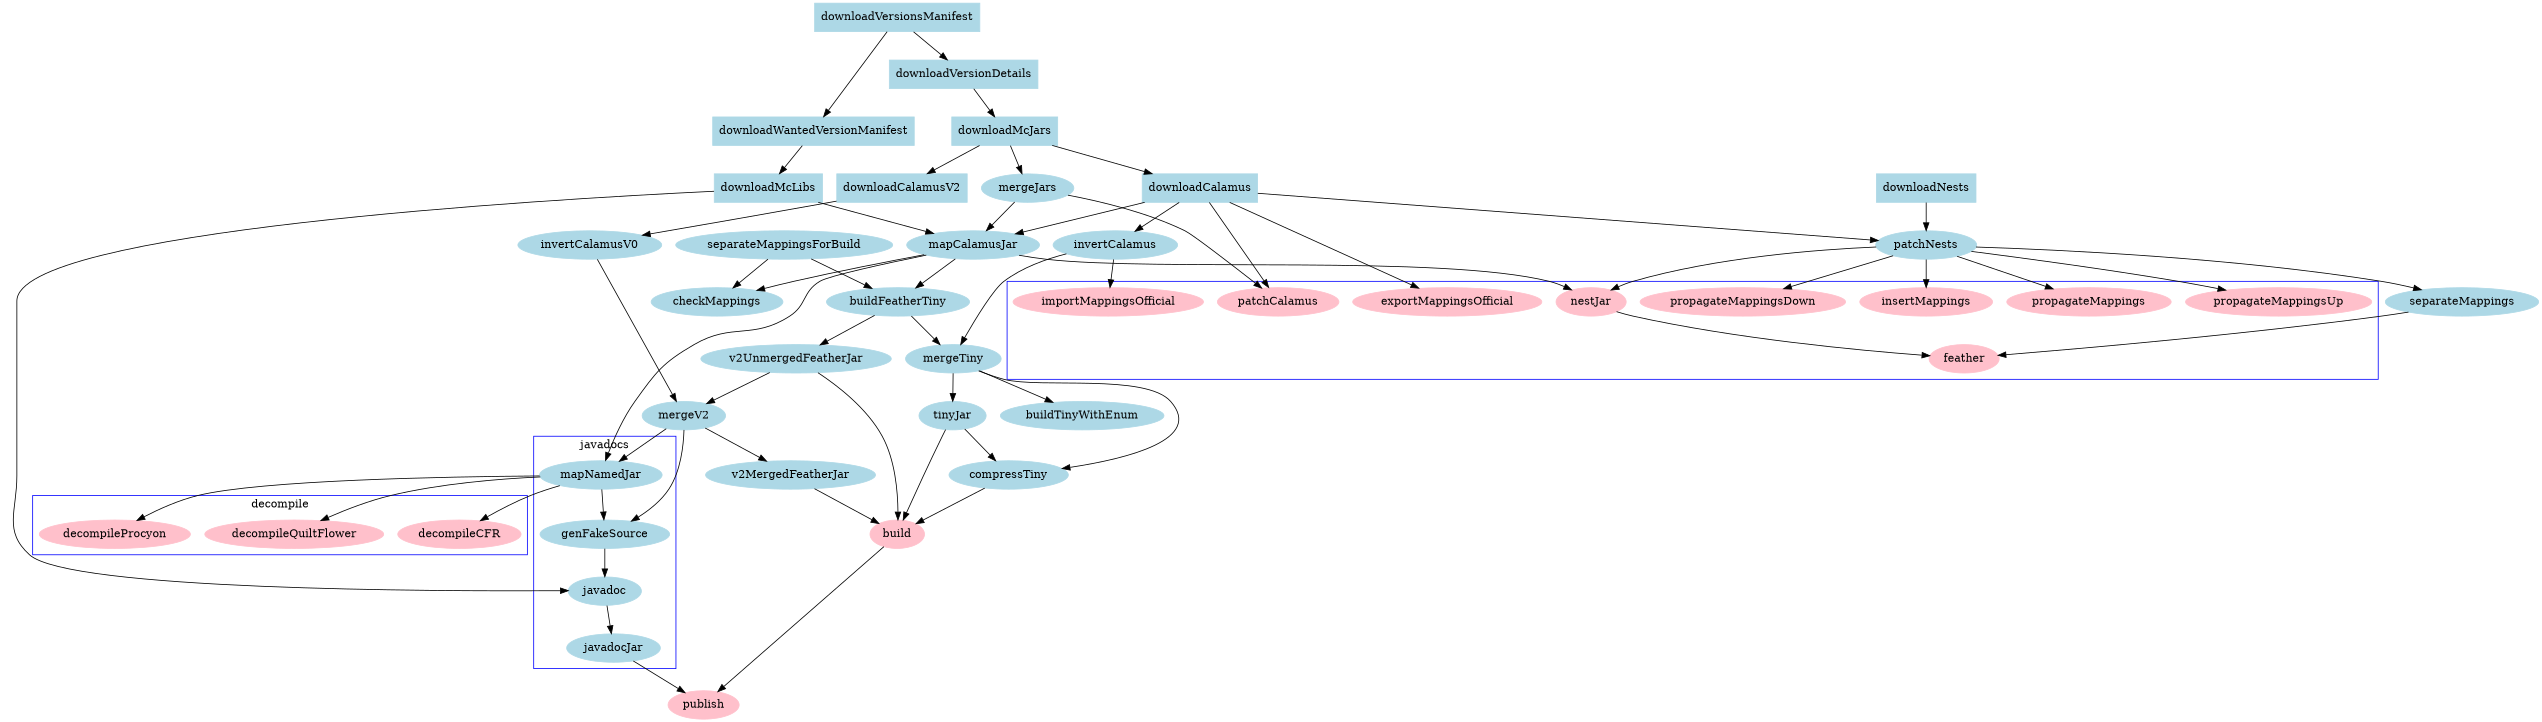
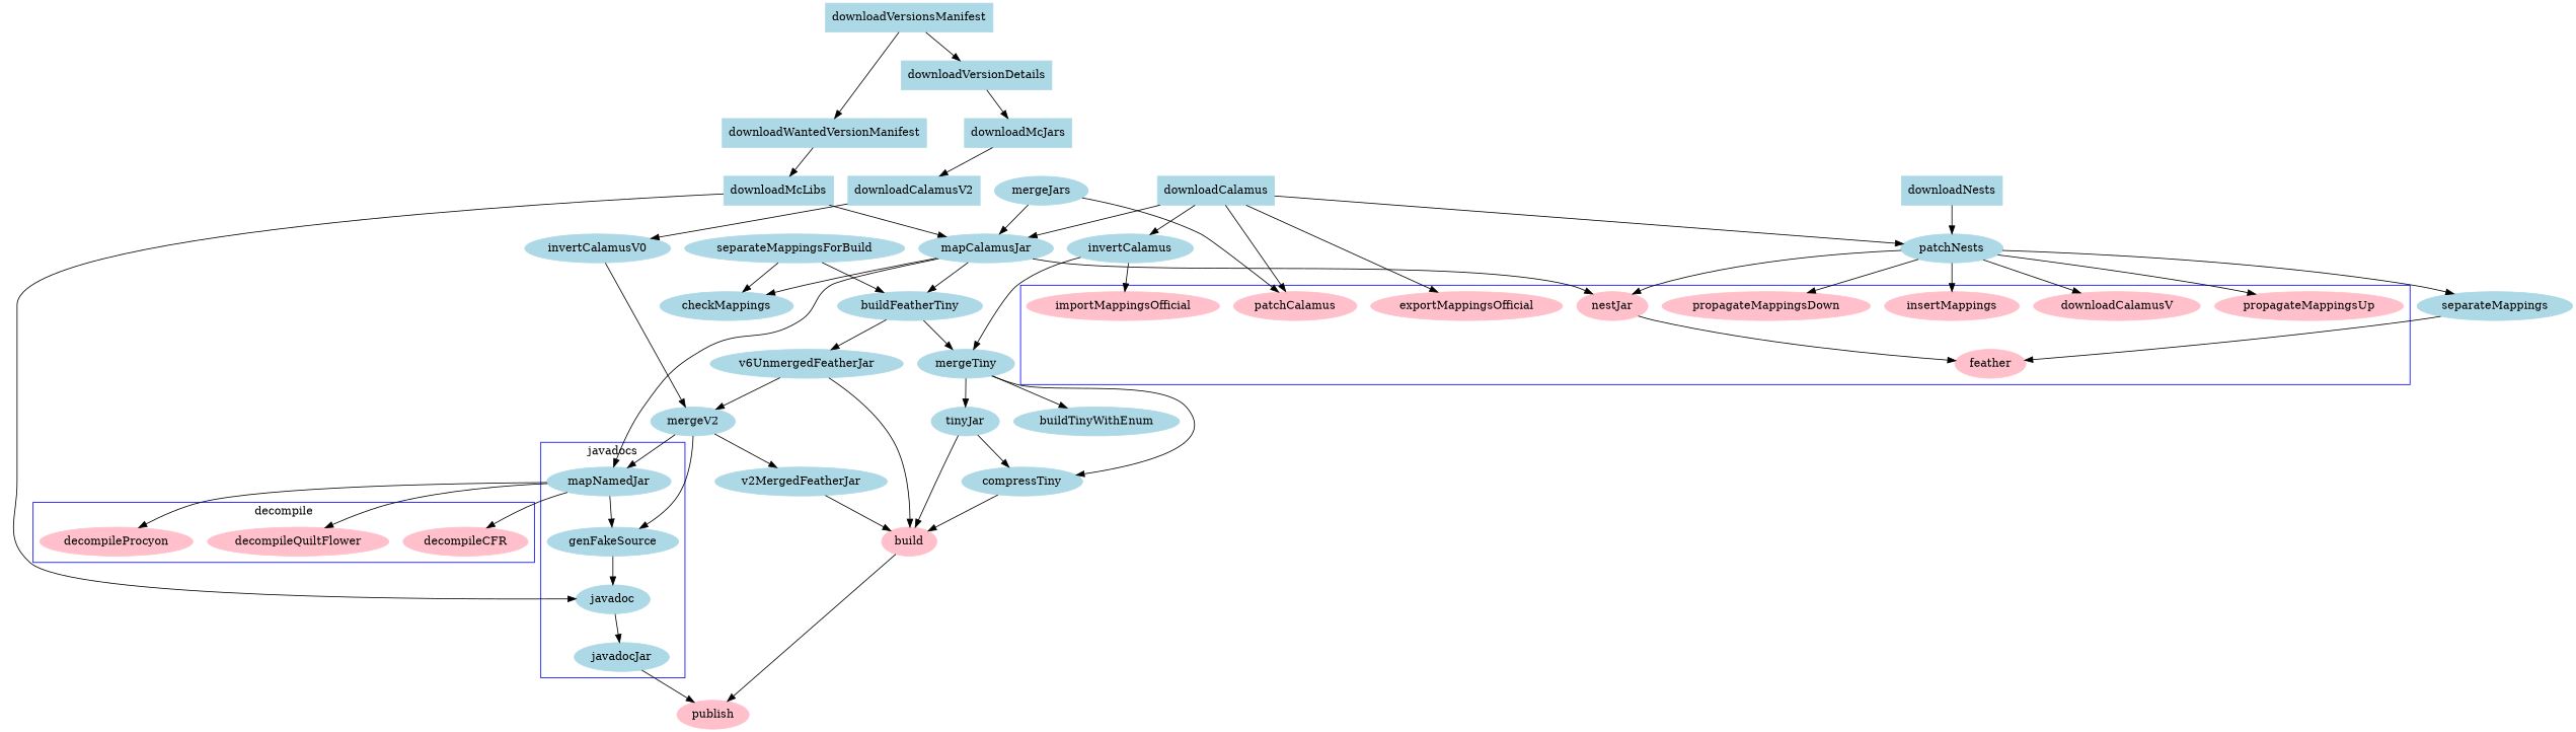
  digraph {
    color=blue
    node [color=lightblue style=filled]
    decompileCFR [color=pink]
    decompileQuiltFlower [color=pink]
    decompileProcyon [color=pink]
    insertMappings [color=pink]
    propagateMappingsDown [color=pink]
    propagateMappingsUp [color=pink]
-   propagateMappings [color=pink]
+   propagateMappings [color=pink label=downloadCalamusV]
    feather [color=pink]
    nestJar [color=pink]
    importMappingsOfficial [color=pink]
    patchCalamus [color=pink]
    exportMappingsOfficial [color=pink]
    mapNamedJar
    genFakeSource
    javadoc
    javadocJar
    publish [color=pink]
    patchNests
    separateMappings
    invertCalamus
    mergeTiny
    buildTinyWithEnum
    tinyJar
    compressTiny
    mergeJars
    mapCalamusJar
    checkMappings
    buildFeatherTiny
    downloadCalamus [shape=rect]
-   v2UnmergedFeatherJar
+   v2UnmergedFeatherJar [label=v6UnmergedFeatherJar]
    downloadNests [shape=rect]
    separateMappingsForBuild
    build [color=pink]
    mergeV2
    v2MergedFeatherJar
    downloadVersionsManifest [shape=rect]
    downloadVersionDetails [shape=rect]
    downloadWantedVersionManifest [shape=rect]
    downloadMcJars [shape=rect]
    downloadMcLibs [shape=rect]
    n41 [label=invertCalamusV0]
    downloadCalamusV2 [shape=rect]
    subgraph cluster_1 {
      label=decompile
      decompileCFR
      decompileQuiltFlower
      decompileProcyon
    }
    subgraph cluster_2 {
      insertMappings
      propagateMappingsDown
      propagateMappingsUp
      propagateMappings
      feather
      nestJar
      importMappingsOfficial
      patchCalamus
      exportMappingsOfficial
    }
    subgraph cluster_3 {
      label=javadocs
      mapNamedJar
      genFakeSource
      javadoc
      javadocJar
    }
    nestJar -> feather
    mapNamedJar -> decompileCFR
    mapNamedJar -> decompileQuiltFlower
    mapNamedJar -> decompileProcyon
    mapNamedJar -> genFakeSource
    genFakeSource -> javadoc
    javadoc -> javadocJar
    javadocJar -> publish
    patchNests -> insertMappings
    patchNests -> propagateMappingsDown
    patchNests -> propagateMappingsUp
    patchNests -> propagateMappings
    patchNests -> nestJar
    patchNests -> separateMappings
    separateMappings -> feather
    invertCalamus -> importMappingsOfficial
    invertCalamus -> mergeTiny
    mergeTiny -> buildTinyWithEnum
    mergeTiny -> tinyJar
    mergeTiny -> compressTiny
    tinyJar -> compressTiny
    tinyJar -> build
    compressTiny -> build
    mergeJars -> patchCalamus
    mergeJars -> mapCalamusJar
    mapCalamusJar -> nestJar
    mapCalamusJar -> mapNamedJar
    mapCalamusJar -> checkMappings
    mapCalamusJar -> buildFeatherTiny
    buildFeatherTiny -> mergeTiny
    buildFeatherTiny -> v2UnmergedFeatherJar
    downloadCalamus -> patchCalamus
    downloadCalamus -> exportMappingsOfficial
    downloadCalamus -> patchNests
    downloadCalamus -> invertCalamus
    downloadCalamus -> mapCalamusJar
    v2UnmergedFeatherJar -> build
    v2UnmergedFeatherJar -> mergeV2
    downloadNests -> patchNests
    separateMappingsForBuild -> checkMappings
    separateMappingsForBuild -> buildFeatherTiny
    build -> publish
    mergeV2 -> mapNamedJar
    mergeV2 -> genFakeSource
    mergeV2 -> v2MergedFeatherJar
    v2MergedFeatherJar -> build
    downloadVersionsManifest -> downloadVersionDetails
    downloadVersionsManifest -> downloadWantedVersionManifest
    downloadVersionDetails -> downloadMcJars
    downloadWantedVersionManifest -> downloadMcLibs
-   downloadMcJars -> mergeJars
-   downloadMcJars -> downloadCalamus
    downloadMcJars -> downloadCalamusV2
    downloadMcLibs -> javadoc
    downloadMcLibs -> mapCalamusJar
    n41 -> mergeV2
    downloadCalamusV2 -> n41
  }
